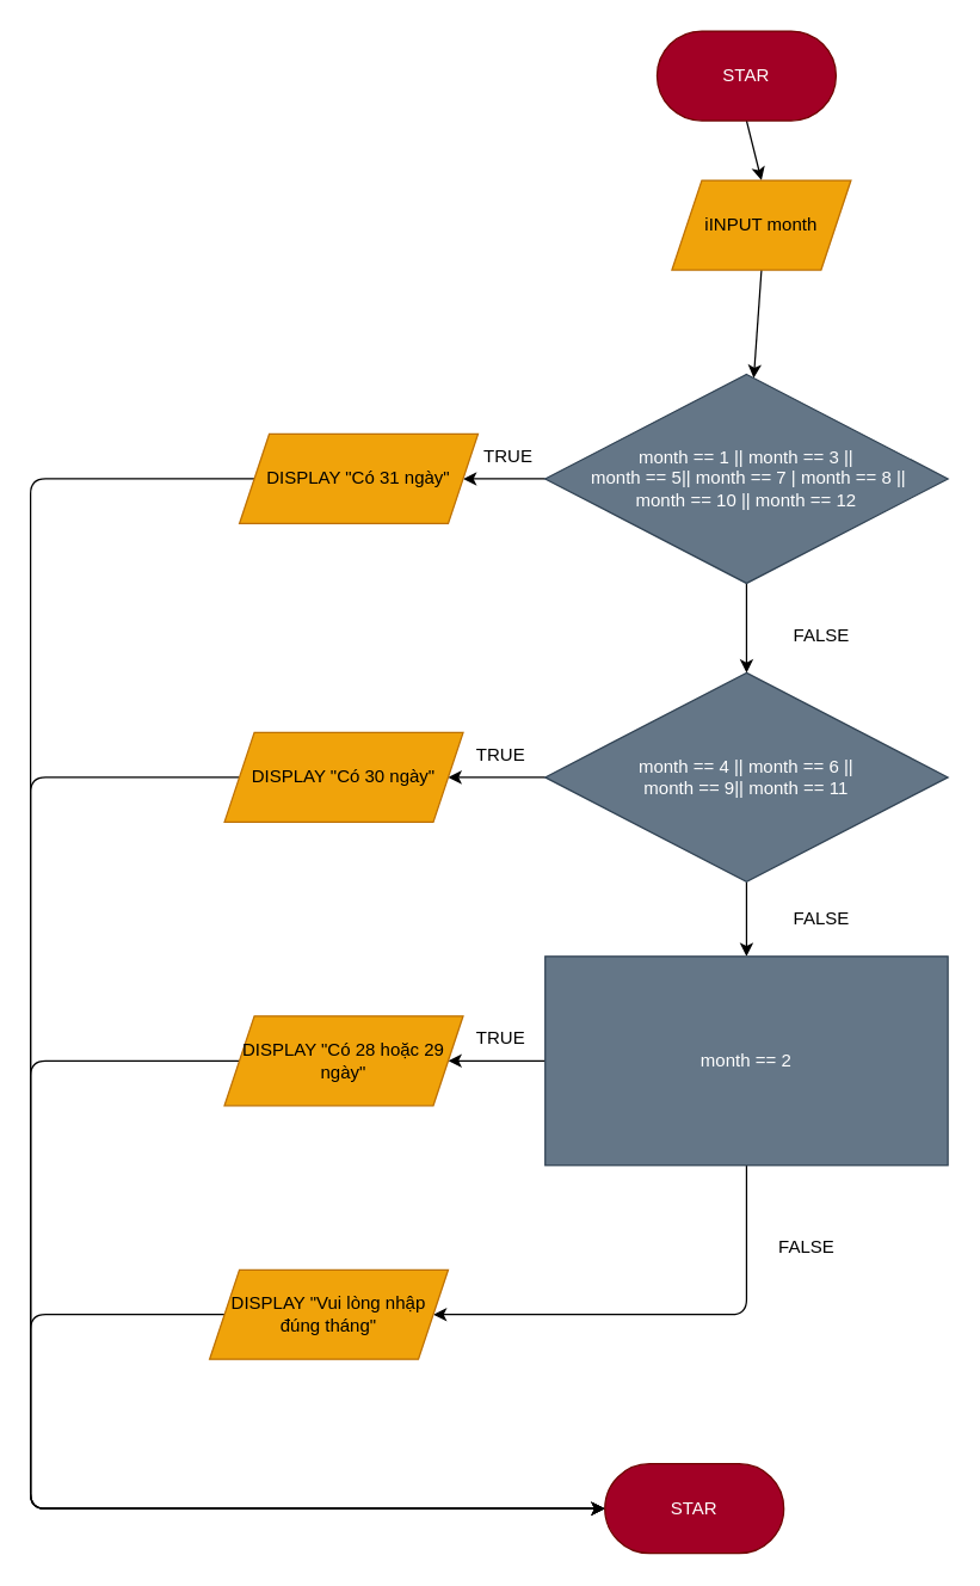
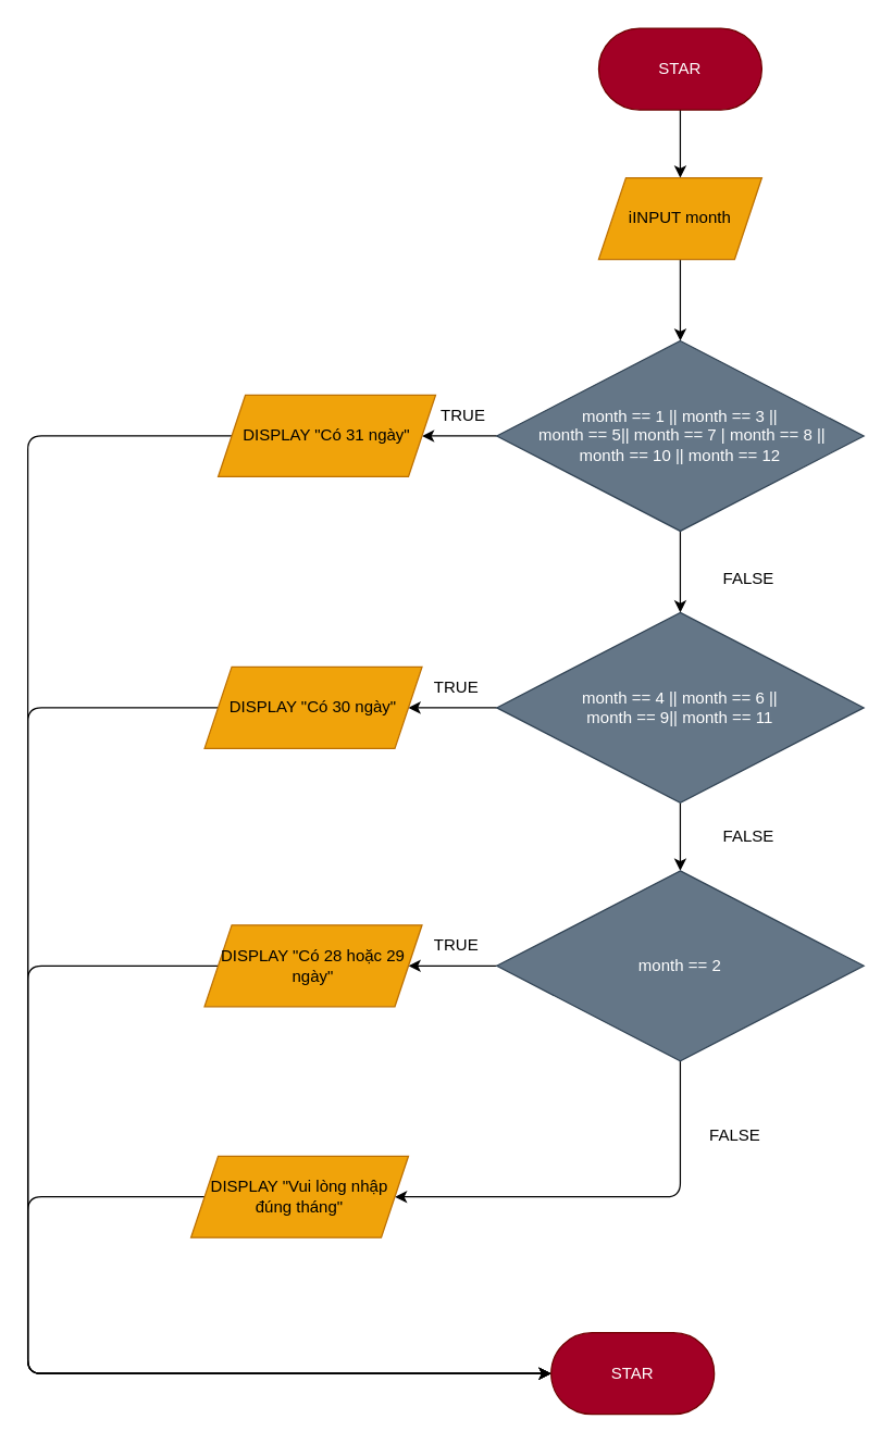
  <mxCell id="0" />
  <mxCell id="1" parent="0" />
  <mxCell id="2" style="edgeStyle=none;html=1;exitX=0.5;exitY=1;exitDx=0;exitDy=0;entryX=0.5;entryY=0;entryDx=0;entryDy=0;" edge="1" parent="1" source="3" target="5"><mxGeometry relative="1" as="geometry" /></mxCell>
  <mxCell id="3" value="STAR" style="rounded=1;whiteSpace=wrap;html=1;arcSize=50;fillColor=#a20025;fontColor=#ffffff;strokeColor=#6F0000;" vertex="1" parent="1"><mxGeometry x="440" y="20" width="120" height="60" as="geometry" /></mxCell>
  <mxCell id="4" style="edgeStyle=none;html=1;exitX=0.5;exitY=1;exitDx=0;exitDy=0;" edge="1" parent="1" source="5" target="8"><mxGeometry relative="1" as="geometry" /></mxCell>
- <mxCell id="5" value="iINPUT month" style="shape=parallelogram;perimeter=parallelogramPerimeter;whiteSpace=wrap;html=1;fixedSize=1;fillColor=#f0a30a;fontColor=#000000;strokeColor=#BD7000;" vertex="1" parent="1"><mxGeometry x="450" y="120" width="120" height="60" as="geometry" /></mxCell>
+ <mxCell id="5" value="iINPUT month" style="shape=parallelogram;perimeter=parallelogramPerimeter;whiteSpace=wrap;html=1;fixedSize=1;fillColor=#f0a30a;fontColor=#000000;strokeColor=#BD7000;" vertex="1" parent="1"><mxGeometry x="440" y="130" width="120" height="60" as="geometry" /></mxCell>
  <mxCell id="6" style="edgeStyle=none;html=1;exitX=0.5;exitY=1;exitDx=0;exitDy=0;entryX=0.5;entryY=0;entryDx=0;entryDy=0;" edge="1" parent="1" source="8" target="13"><mxGeometry relative="1" as="geometry" /></mxCell>
  <mxCell id="7" style="edgeStyle=none;html=1;exitX=0;exitY=0.5;exitDx=0;exitDy=0;entryX=1;entryY=0.5;entryDx=0;entryDy=0;" edge="1" parent="1" source="8" target="10"><mxGeometry relative="1" as="geometry" /></mxCell>
  <mxCell id="8" value="month == 1 || month == 3 ||&lt;br&gt;&amp;nbsp;month == 5|| month == 7 | month == 8 || &lt;br&gt;month == 10 || month == 12" style="rhombus;whiteSpace=wrap;html=1;fillColor=#647687;strokeColor=#314354;fontColor=#ffffff;" vertex="1" parent="1"><mxGeometry x="365" y="250" width="270" height="140" as="geometry" /></mxCell>
  <mxCell id="9" style="edgeStyle=none;html=1;exitX=0;exitY=0.5;exitDx=0;exitDy=0;entryX=0;entryY=0.5;entryDx=0;entryDy=0;" edge="1" parent="1" source="10" target="29"><mxGeometry relative="1" as="geometry"><Array as="points"><mxPoint x="20" y="320" /><mxPoint x="20" y="1010" /></Array></mxGeometry></mxCell>
  <mxCell id="10" value="DISPLAY &quot;Có 31 ngày&quot;" style="shape=parallelogram;perimeter=parallelogramPerimeter;whiteSpace=wrap;html=1;fixedSize=1;fillColor=#f0a30a;fontColor=#000000;strokeColor=#BD7000;" vertex="1" parent="1"><mxGeometry x="160" y="290" width="160" height="60" as="geometry" /></mxCell>
  <mxCell id="11" style="edgeStyle=none;html=1;exitX=0;exitY=0.5;exitDx=0;exitDy=0;" edge="1" parent="1" source="13" target="15"><mxGeometry relative="1" as="geometry" /></mxCell>
  <mxCell id="12" style="edgeStyle=none;html=1;exitX=0.5;exitY=1;exitDx=0;exitDy=0;entryX=0.5;entryY=0;entryDx=0;entryDy=0;" edge="1" parent="1" source="13" target="18"><mxGeometry relative="1" as="geometry" /></mxCell>
  <mxCell id="13" value="month == 4 || month == 6 ||&lt;br&gt;&amp;nbsp;month == 9|| month == 11&amp;nbsp;" style="rhombus;whiteSpace=wrap;html=1;fillColor=#647687;strokeColor=#314354;fontColor=#ffffff;" vertex="1" parent="1"><mxGeometry x="365" y="450" width="270" height="140" as="geometry" /></mxCell>
  <mxCell id="14" style="edgeStyle=none;html=1;exitX=0;exitY=0.5;exitDx=0;exitDy=0;entryX=0;entryY=0.5;entryDx=0;entryDy=0;" edge="1" parent="1" source="15" target="29"><mxGeometry relative="1" as="geometry"><mxPoint x="20" y="519.714" as="targetPoint" /><Array as="points"><mxPoint x="20" y="520" /><mxPoint x="20" y="1010" /></Array></mxGeometry></mxCell>
  <mxCell id="15" value="DISPLAY &quot;Có 30 ngày&quot;" style="shape=parallelogram;perimeter=parallelogramPerimeter;whiteSpace=wrap;html=1;fixedSize=1;fillColor=#f0a30a;fontColor=#000000;strokeColor=#BD7000;" vertex="1" parent="1"><mxGeometry x="150" y="490" width="160" height="60" as="geometry" /></mxCell>
  <mxCell id="16" style="edgeStyle=none;html=1;exitX=0;exitY=0.5;exitDx=0;exitDy=0;entryX=1;entryY=0.5;entryDx=0;entryDy=0;" edge="1" parent="1" source="18" target="20"><mxGeometry relative="1" as="geometry" /></mxCell>
  <mxCell id="17" style="edgeStyle=none;html=1;exitX=0.5;exitY=1;exitDx=0;exitDy=0;entryX=1;entryY=0.5;entryDx=0;entryDy=0;" edge="1" parent="1" source="18" target="22"><mxGeometry relative="1" as="geometry"><Array as="points"><mxPoint x="500" y="880" /></Array></mxGeometry></mxCell>
- <mxCell id="18" value="month == 2" style="whiteSpace=wrap;html=1;fillColor=#647687;strokeColor=#314354;fontColor=#ffffff;rounded=0;" vertex="1" parent="1"><mxGeometry x="365" y="640" width="270" height="140" as="geometry" /></mxCell>
+ <mxCell id="18" value="month == 2" style="rhombus;whiteSpace=wrap;html=1;fillColor=#647687;strokeColor=#314354;fontColor=#ffffff;" vertex="1" parent="1"><mxGeometry x="365" y="640" width="270" height="140" as="geometry" /></mxCell>
  <mxCell id="19" style="edgeStyle=none;html=1;exitX=0;exitY=0.5;exitDx=0;exitDy=0;entryX=0;entryY=0.5;entryDx=0;entryDy=0;" edge="1" parent="1" source="20" target="29"><mxGeometry relative="1" as="geometry"><mxPoint x="20" y="709.714" as="targetPoint" /><Array as="points"><mxPoint x="20" y="710" /><mxPoint x="20" y="1010" /></Array></mxGeometry></mxCell>
  <mxCell id="20" value="DISPLAY &quot;Có 28 hoặc 29 ngày&quot;" style="shape=parallelogram;perimeter=parallelogramPerimeter;whiteSpace=wrap;html=1;fixedSize=1;fillColor=#f0a30a;fontColor=#000000;strokeColor=#BD7000;" vertex="1" parent="1"><mxGeometry x="150" y="680" width="160" height="60" as="geometry" /></mxCell>
  <mxCell id="21" style="edgeStyle=none;html=1;exitX=0;exitY=0.5;exitDx=0;exitDy=0;entryX=0;entryY=0.5;entryDx=0;entryDy=0;" edge="1" parent="1" source="22" target="29"><mxGeometry relative="1" as="geometry"><Array as="points"><mxPoint x="20" y="880" /><mxPoint x="20" y="1010" /></Array></mxGeometry></mxCell>
  <mxCell id="22" value="DISPLAY &quot;Vui lòng nhập đúng tháng&quot;" style="shape=parallelogram;perimeter=parallelogramPerimeter;whiteSpace=wrap;html=1;fixedSize=1;fillColor=#f0a30a;fontColor=#000000;strokeColor=#BD7000;" vertex="1" parent="1"><mxGeometry x="140" y="850" width="160" height="60" as="geometry" /></mxCell>
  <mxCell id="23" value="TRUE" style="text;html=1;align=center;verticalAlign=middle;resizable=0;points=[];autosize=1;strokeColor=none;fillColor=none;" vertex="1" parent="1"><mxGeometry x="310" y="290" width="60" height="30" as="geometry" /></mxCell>
  <mxCell id="24" value="TRUE" style="text;html=1;align=center;verticalAlign=middle;resizable=0;points=[];autosize=1;strokeColor=none;fillColor=none;" vertex="1" parent="1"><mxGeometry x="305" y="490" width="60" height="30" as="geometry" /></mxCell>
  <mxCell id="25" value="TRUE" style="text;html=1;align=center;verticalAlign=middle;resizable=0;points=[];autosize=1;strokeColor=none;fillColor=none;" vertex="1" parent="1"><mxGeometry x="305" y="680" width="60" height="30" as="geometry" /></mxCell>
  <mxCell id="26" value="FALSE" style="text;html=1;align=center;verticalAlign=middle;resizable=0;points=[];autosize=1;strokeColor=none;fillColor=none;" vertex="1" parent="1"><mxGeometry x="520" y="410" width="60" height="30" as="geometry" /></mxCell>
  <mxCell id="27" value="FALSE" style="text;html=1;align=center;verticalAlign=middle;resizable=0;points=[];autosize=1;strokeColor=none;fillColor=none;" vertex="1" parent="1"><mxGeometry x="520" y="600" width="60" height="30" as="geometry" /></mxCell>
  <mxCell id="28" value="FALSE" style="text;html=1;align=center;verticalAlign=middle;resizable=0;points=[];autosize=1;strokeColor=none;fillColor=none;" vertex="1" parent="1"><mxGeometry x="510" y="820" width="60" height="30" as="geometry" /></mxCell>
  <mxCell id="29" value="STAR" style="rounded=1;whiteSpace=wrap;html=1;arcSize=50;fillColor=#a20025;fontColor=#ffffff;strokeColor=#6F0000;" vertex="1" parent="1"><mxGeometry x="405" y="980" width="120" height="60" as="geometry" /></mxCell>
